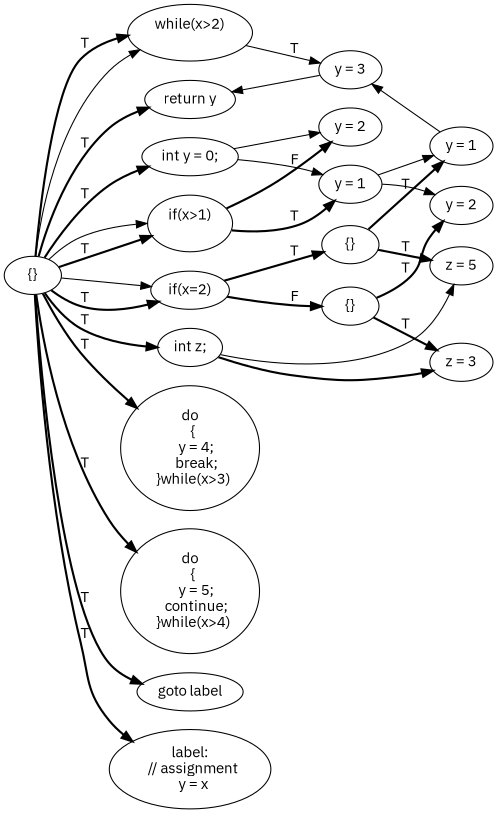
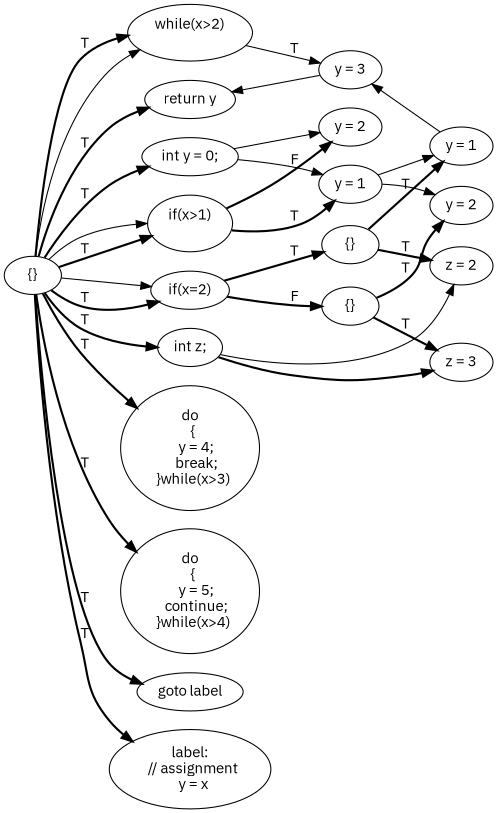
  digraph {
    fontname="IBM Plex Sans"
    rankdir=LR
    node [fontname="IBM Plex Sans"]
    edge [fontname="IBM Plex Sans" style=bold]
    n1 [label="int y = 0;"]
    n2 [label="int z;"]
    n3 [label="if(x>1)\n    "]
    n4 [label="if(x=2)"]
    n5 [label="while(x>2)\n    "]
    n6 [label="return y"]
    n7 [label="do\n  {\n    y = 4;\n    break;\n  }while(x>3)"]
    n8 [label="do\n  {\n    y = 5;\n    continue;\n  }while(x>4)"]
    n9 [label="goto label"]
    n10 [label="label:\n  // assignment\n  y = x"]
    n11 [label="y = 2"]
    n12 [label="y = 1"]
    n13 [label="{}"]
    n14 [label="y = 3"]
    n15 [label="{}"]
-   n16 [label="z = 5"]
+   n16 [label="z = 2"]
    n17 [label="z = 3"]
    n18 [label="y = 1"]
    n19 [label="y = 2"]
    n20 [label="{}"]
    subgraph sub_1 {
      rank=same
      n1
      n2
      n3
      n4
      n5
      n6
      n7
      n8
      n9
      n10
    }
    subgraph sub_2 {
      rank=same
      n11
      n12
      n13
      n14
      n15
    }
    subgraph sub_3 {
      rank=same
      n16
      n17
      n18
      n19
    }
    n1 -> n11 [style=""]
    n1 -> n12 [style=""]
    n2 -> n16 [style=""]
    n2 -> n17
    n3 -> n11 [label=F]
    n3 -> n12 [label=T]
    n4 -> n13 [label=T]
    n4 -> n15 [label=F]
    n5 -> n14 [label=T style=solid]
    n12 -> n18 [style=""]
    n12 -> n19 [style=""]
    n13 -> n16 [label=T]
    n13 -> n18 [label=T]
    n14 -> n6 [style=""]
    n15 -> n17 [label=T]
    n15 -> n19 [label=T]
    n18 -> n14 [style=""]
    n20 -> n1 [label=T]
    n20 -> n2 [label=T]
    n20 -> n3 [label=T]
    n20 -> n3 [style=""]
    n20 -> n4 [label=T]
    n20 -> n4 [style=""]
    n20 -> n5 [label=T]
    n20 -> n5 [style=""]
    n20 -> n6 [label=T]
    n20 -> n7 [label=T]
    n20 -> n8 [label=T]
    n20 -> n9 [label=T]
    n20 -> n10 [label=T]
  }
